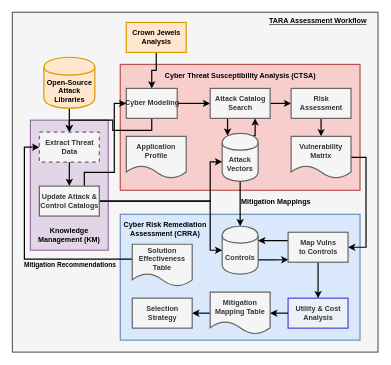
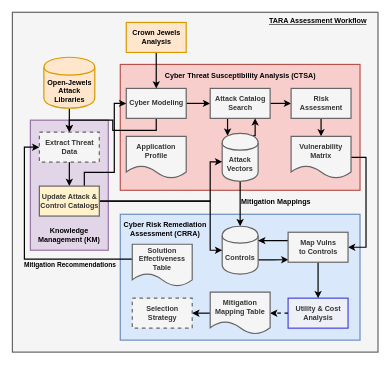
  <mxCell id="0" />
  <mxCell id="1" parent="0" />
  <mxCell id="2" value="&lt;div style=&quot;&quot;&gt;&lt;/div&gt;&lt;b&gt;&lt;div style=&quot;&quot;&gt;&lt;div style=&quot;&quot;&gt;&lt;br&gt;&lt;/div&gt;&lt;/div&gt;&lt;/b&gt;" style="html=1;dashed=0;whitespace=wrap;strokeWidth=2;fillColor=#f5f5f5;strokeColor=#666666;align=left;fontColor=#333333;" vertex="1" parent="1"><mxGeometry x="20" y="20" width="610" height="567" as="geometry" /></mxCell>
  <mxCell id="3" value="&lt;div style=&quot;&quot;&gt;&lt;/div&gt;&lt;b&gt;&lt;div style=&quot;&quot;&gt;&lt;div style=&quot;&quot;&gt;&lt;br&gt;&lt;/div&gt;&lt;/div&gt;&lt;/b&gt;" style="html=1;dashed=0;whitespace=wrap;strokeWidth=2;fillColor=#e1d5e7;strokeColor=#9673a6;align=left;" vertex="1" parent="1"><mxGeometry x="50" y="200" width="130" height="217" as="geometry" /></mxCell>
  <mxCell id="4" value="&lt;div style=&quot;&quot;&gt;&lt;/div&gt;&lt;b&gt;&lt;div style=&quot;&quot;&gt;&lt;div style=&quot;&quot;&gt;&lt;br&gt;&lt;/div&gt;&lt;/div&gt;&lt;/b&gt;" style="html=1;dashed=0;whitespace=wrap;strokeWidth=2;fillColor=#dae8fc;strokeColor=#6c8ebf;align=left;" vertex="1" parent="1"><mxGeometry x="200" y="357" width="400" height="210" as="geometry" /></mxCell>
  <mxCell id="5" value="&lt;b&gt;Cyber Threat Susceptibility Analysis (CTSA)&lt;br&gt;&lt;br&gt;&lt;br&gt;&lt;br&gt;&lt;br&gt;&lt;br&gt;&lt;br&gt;&lt;br&gt;&lt;br&gt;&lt;br&gt;&lt;br&gt;&lt;br&gt;&lt;br&gt;&lt;/b&gt;" style="html=1;dashed=0;whitespace=wrap;strokeWidth=2;fillColor=#f8cecc;strokeColor=#b85450;" vertex="1" parent="1"><mxGeometry x="200" y="107" width="400" height="210" as="geometry" /></mxCell>
  <mxCell id="6" style="edgeStyle=orthogonalEdgeStyle;rounded=0;orthogonalLoop=1;jettySize=auto;html=1;exitX=1;exitY=0.5;exitDx=0;exitDy=0;entryX=0;entryY=0.5;entryDx=0;entryDy=0;strokeWidth=2;" edge="1" parent="1" source="8" target="13"><mxGeometry relative="1" as="geometry" /></mxCell>
  <mxCell id="7" style="edgeStyle=orthogonalEdgeStyle;rounded=0;orthogonalLoop=1;jettySize=auto;html=1;exitX=0.5;exitY=1;exitDx=0;exitDy=0;strokeWidth=2;" edge="1" parent="1" source="8" target="35"><mxGeometry relative="1" as="geometry" /></mxCell>
- <mxCell id="8" value="&lt;b&gt;Cyber Modeling&lt;/b&gt;" style="html=1;dashed=0;whitespace=wrap;fillColor=#f5f5f5;fontColor=#333333;strokeColor=#666666;strokeWidth=2;" vertex="1" parent="1"><mxGeometry x="210" y="147" width="85" height="50" as="geometry" /></mxCell>
+ <mxCell id="8" value="&lt;b&gt;Cyber Modeling&lt;/b&gt;" style="html=1;dashed=0;whitespace=wrap;fillColor=#f5f5f5;fontColor=#333333;strokeColor=#666666;strokeWidth=2;" vertex="1" parent="1"><mxGeometry x="210" y="147" width="100" height="50" as="geometry" /></mxCell>
  <mxCell id="9" style="edgeStyle=orthogonalEdgeStyle;rounded=0;orthogonalLoop=1;jettySize=auto;html=1;exitX=0.5;exitY=1;exitDx=0;exitDy=0;entryX=0.5;entryY=0;entryDx=0;entryDy=0;strokeWidth=2;" edge="1" parent="1" source="10" target="8"><mxGeometry relative="1" as="geometry" /></mxCell>
  <mxCell id="10" value="&lt;b&gt;Crown Jewels&lt;br&gt;Analysis&lt;/b&gt;" style="html=1;dashed=0;whitespace=wrap;fillColor=#ffe6cc;strokeColor=#d79b00;strokeWidth=2;" vertex="1" parent="1"><mxGeometry x="210" y="37" width="100" height="50" as="geometry" /></mxCell>
  <mxCell id="11" style="edgeStyle=orthogonalEdgeStyle;rounded=0;orthogonalLoop=1;jettySize=auto;html=1;exitX=0.25;exitY=1;exitDx=0;exitDy=0;entryX=0.15;entryY=0.05;entryDx=0;entryDy=0;entryPerimeter=0;strokeWidth=2;" edge="1" parent="1" source="13" target="16"><mxGeometry relative="1" as="geometry" /></mxCell>
  <mxCell id="12" style="edgeStyle=orthogonalEdgeStyle;rounded=0;orthogonalLoop=1;jettySize=auto;html=1;exitX=1;exitY=0.5;exitDx=0;exitDy=0;entryX=0;entryY=0.5;entryDx=0;entryDy=0;strokeWidth=2;" edge="1" parent="1" source="13" target="18"><mxGeometry relative="1" as="geometry" /></mxCell>
  <mxCell id="13" value="&lt;b&gt;Attack Catalog&lt;br&gt;Search&lt;br&gt;&lt;/b&gt;" style="html=1;dashed=0;whitespace=wrap;fillColor=#f5f5f5;fontColor=#333333;strokeColor=#666666;strokeWidth=2;" vertex="1" parent="1"><mxGeometry x="350" y="147" width="100" height="50" as="geometry" /></mxCell>
  <mxCell id="14" style="edgeStyle=orthogonalEdgeStyle;rounded=0;orthogonalLoop=1;jettySize=auto;html=1;exitX=0.85;exitY=0.05;exitDx=0;exitDy=0;exitPerimeter=0;entryX=0.75;entryY=1;entryDx=0;entryDy=0;strokeWidth=2;" edge="1" parent="1" source="16" target="13"><mxGeometry relative="1" as="geometry" /></mxCell>
  <mxCell id="15" style="edgeStyle=orthogonalEdgeStyle;rounded=0;orthogonalLoop=1;jettySize=auto;html=1;exitX=0.5;exitY=1;exitDx=0;exitDy=0;entryX=0.5;entryY=0;entryDx=0;entryDy=0;strokeWidth=2;" edge="1" parent="1" source="16" target="23"><mxGeometry relative="1" as="geometry" /></mxCell>
  <mxCell id="16" value="Attack&lt;br&gt;Vectors" style="shape=cylinder;whiteSpace=wrap;html=1;boundedLbl=1;backgroundOutline=1;strokeWidth=2;fontStyle=1;fillColor=#f5f5f5;strokeColor=#666666;fontColor=#333333;" vertex="1" parent="1"><mxGeometry x="370" y="222" width="60" height="80" as="geometry" /></mxCell>
  <mxCell id="17" style="edgeStyle=orthogonalEdgeStyle;rounded=0;orthogonalLoop=1;jettySize=auto;html=1;exitX=0.5;exitY=1;exitDx=0;exitDy=0;entryX=0.5;entryY=0;entryDx=0;entryDy=0;strokeWidth=2;" edge="1" parent="1" source="18" target="20"><mxGeometry relative="1" as="geometry" /></mxCell>
  <mxCell id="18" value="&lt;b&gt;Risk&lt;br&gt;Assessment&lt;br&gt;&lt;/b&gt;" style="html=1;dashed=0;whitespace=wrap;fillColor=#f5f5f5;fontColor=#333333;strokeColor=#666666;strokeWidth=2;" vertex="1" parent="1"><mxGeometry x="485" y="147" width="100" height="50" as="geometry" /></mxCell>
  <mxCell id="19" style="edgeStyle=orthogonalEdgeStyle;rounded=0;orthogonalLoop=1;jettySize=auto;html=1;exitX=1;exitY=0.5;exitDx=0;exitDy=0;entryX=1;entryY=0.5;entryDx=0;entryDy=0;strokeWidth=2;" edge="1" parent="1" source="20" target="27"><mxGeometry relative="1" as="geometry"><Array as="points"><mxPoint x="610" y="262" /><mxPoint x="610" y="412" /></Array></mxGeometry></mxCell>
  <mxCell id="20" value="&lt;b&gt;Vulnerability&lt;br&gt;Matrix&lt;/b&gt;" style="shape=document;whiteSpace=wrap;html=1;boundedLbl=1;dashed=0;flipH=1;strokeWidth=2;fillColor=#f5f5f5;fontColor=#333333;strokeColor=#666666;" vertex="1" parent="1"><mxGeometry x="485" y="227" width="100" height="70" as="geometry" /></mxCell>
  <mxCell id="21" value="&lt;b&gt;Application&lt;br&gt;Profile&lt;/b&gt;" style="shape=document;whiteSpace=wrap;html=1;boundedLbl=1;dashed=0;flipH=1;strokeWidth=2;fillColor=#f5f5f5;fontColor=#333333;strokeColor=#666666;" vertex="1" parent="1"><mxGeometry x="210" y="227" width="100" height="70" as="geometry" /></mxCell>
  <mxCell id="22" style="edgeStyle=orthogonalEdgeStyle;rounded=0;orthogonalLoop=1;jettySize=auto;html=1;exitX=1;exitY=0.7;exitDx=0;exitDy=0;entryX=0.005;entryY=0.917;entryDx=0;entryDy=0;entryPerimeter=0;strokeWidth=2;" edge="1" parent="1" source="23" target="27"><mxGeometry relative="1" as="geometry" /></mxCell>
  <mxCell id="23" value="Controls" style="shape=cylinder;whiteSpace=wrap;html=1;boundedLbl=1;backgroundOutline=1;strokeWidth=2;fontStyle=1;fillColor=#f5f5f5;strokeColor=#666666;fontColor=#333333;" vertex="1" parent="1"><mxGeometry x="370" y="377" width="60" height="80" as="geometry" /></mxCell>
  <mxCell id="24" value="&lt;b&gt;Cyber Risk Remediation Assessment (CRRA)&lt;/b&gt;" style="text;html=1;strokeColor=none;fillColor=none;align=center;verticalAlign=middle;whiteSpace=wrap;rounded=0;" vertex="1" parent="1"><mxGeometry x="200" y="367" width="150" height="30" as="geometry" /></mxCell>
  <mxCell id="25" style="edgeStyle=orthogonalEdgeStyle;rounded=0;orthogonalLoop=1;jettySize=auto;html=1;exitX=0;exitY=0.25;exitDx=0;exitDy=0;entryX=1;entryY=0.3;entryDx=0;entryDy=0;strokeWidth=2;" edge="1" parent="1" source="27" target="23"><mxGeometry relative="1" as="geometry"><Array as="points"><mxPoint x="480" y="401" /></Array></mxGeometry></mxCell>
  <mxCell id="26" style="edgeStyle=orthogonalEdgeStyle;rounded=0;orthogonalLoop=1;jettySize=auto;html=1;exitX=0.5;exitY=1;exitDx=0;exitDy=0;entryX=0.5;entryY=0;entryDx=0;entryDy=0;strokeWidth=2;" edge="1" parent="1" source="27" target="29"><mxGeometry relative="1" as="geometry"><mxPoint x="530" y="477" as="targetPoint" /></mxGeometry></mxCell>
  <mxCell id="27" value="&lt;b&gt;Map Vulns&lt;br&gt;to Controls&lt;br&gt;&lt;/b&gt;" style="html=1;dashed=0;whitespace=wrap;fillColor=#f5f5f5;fontColor=#333333;strokeColor=#666666;strokeWidth=2;" vertex="1" parent="1"><mxGeometry x="480" y="387" width="100" height="50" as="geometry" /></mxCell>
- <mxCell id="28" style="edgeStyle=orthogonalEdgeStyle;rounded=0;orthogonalLoop=1;jettySize=auto;html=1;exitX=0;exitY=0.5;exitDx=0;exitDy=0;entryX=1;entryY=0.5;entryDx=0;entryDy=0;strokeWidth=2;" edge="1" parent="1" source="29" target="44"><mxGeometry relative="1" as="geometry" /></mxCell>
+ <mxCell id="28" style="edgeStyle=orthogonalEdgeStyle;rounded=0;orthogonalLoop=1;jettySize=auto;html=1;exitX=0;exitY=0.5;exitDx=0;exitDy=0;entryX=1;entryY=0.5;entryDx=0;entryDy=0;strokeWidth=2;dashed=1;" edge="1" parent="1" source="29" target="44"><mxGeometry relative="1" as="geometry" /></mxCell>
  <mxCell id="29" value="&lt;b&gt;Utility &amp;amp; Cost&lt;br&gt;Analysis&lt;br&gt;&lt;/b&gt;" style="html=1;dashed=0;whitespace=wrap;fillColor=#f5f5f5;fontColor=#333333;strokeColor=#0000CC;strokeWidth=2;opacity=70;" vertex="1" parent="1"><mxGeometry x="480" y="497" width="100" height="50" as="geometry" /></mxCell>
  <mxCell id="30" style="edgeStyle=orthogonalEdgeStyle;rounded=0;orthogonalLoop=1;jettySize=auto;html=1;exitX=1;exitY=0.357;exitDx=0;exitDy=0;entryX=0;entryY=0.5;entryDx=0;entryDy=0;strokeWidth=2;exitPerimeter=0;" edge="1" parent="1" source="46" target="35"><mxGeometry relative="1" as="geometry"><mxPoint x="220" y="432" as="sourcePoint" /><Array as="points"><mxPoint x="40" y="432" /><mxPoint x="40" y="245" /></Array></mxGeometry></mxCell>
  <mxCell id="31" value="&lt;b&gt;Mitigation Recommendations&lt;/b&gt;" style="edgeLabel;html=1;align=center;verticalAlign=middle;resizable=0;points=[];labelBackgroundColor=none;" vertex="1" connectable="0" parent="30"><mxGeometry x="-0.367" relative="1" as="geometry"><mxPoint x="19" y="10" as="offset" /></mxGeometry></mxCell>
  <mxCell id="32" style="edgeStyle=orthogonalEdgeStyle;rounded=0;orthogonalLoop=1;jettySize=auto;html=1;exitX=0.5;exitY=1;exitDx=0;exitDy=0;entryX=0.5;entryY=0;entryDx=0;entryDy=0;strokeWidth=2;" edge="1" parent="1" source="33" target="35"><mxGeometry relative="1" as="geometry" /></mxCell>
- <mxCell id="33" value="Open-Source&lt;br&gt;Attack&lt;br&gt;Libraries" style="shape=cylinder;whiteSpace=wrap;html=1;boundedLbl=1;backgroundOutline=1;strokeWidth=2;fontStyle=1;fillColor=#ffe6cc;strokeColor=#d79b00;" vertex="1" parent="1"><mxGeometry x="72.5" y="95" width="85" height="85" as="geometry" /></mxCell>
+ <mxCell id="33" value="Open-Jewels&lt;br&gt;Attack&lt;br&gt;Libraries" style="shape=cylinder;whiteSpace=wrap;html=1;boundedLbl=1;backgroundOutline=1;strokeWidth=2;fontStyle=1;fillColor=#ffe6cc;strokeColor=#d79b00;" vertex="1" parent="1"><mxGeometry x="72.5" y="95" width="85" height="85" as="geometry" /></mxCell>
  <mxCell id="34" style="edgeStyle=orthogonalEdgeStyle;rounded=0;orthogonalLoop=1;jettySize=auto;html=1;exitX=0.5;exitY=1;exitDx=0;exitDy=0;entryX=0.5;entryY=0;entryDx=0;entryDy=0;strokeWidth=2;" edge="1" parent="1" source="35" target="39"><mxGeometry relative="1" as="geometry" /></mxCell>
  <mxCell id="35" value="&lt;b&gt;Extract Threat&lt;br&gt;Data&lt;br&gt;&lt;/b&gt;" style="html=1;dashed=1;whitespace=wrap;fillColor=#f5f5f5;fontColor=#333333;strokeColor=#666666;strokeWidth=2;" vertex="1" parent="1"><mxGeometry x="65" y="220" width="100" height="50" as="geometry" /></mxCell>
  <mxCell id="36" style="edgeStyle=orthogonalEdgeStyle;rounded=0;orthogonalLoop=1;jettySize=auto;html=1;exitX=1;exitY=0.5;exitDx=0;exitDy=0;entryX=0;entryY=0.594;entryDx=0;entryDy=0;entryPerimeter=0;strokeWidth=2;" edge="1" parent="1" source="39" target="16"><mxGeometry relative="1" as="geometry"><Array as="points"><mxPoint x="350" y="335" /><mxPoint x="350" y="270" /></Array></mxGeometry></mxCell>
  <mxCell id="37" style="edgeStyle=orthogonalEdgeStyle;rounded=0;orthogonalLoop=1;jettySize=auto;html=1;exitX=1;exitY=0.5;exitDx=0;exitDy=0;entryX=0;entryY=0.5;entryDx=0;entryDy=0;strokeWidth=2;" edge="1" parent="1" source="39" target="23"><mxGeometry relative="1" as="geometry"><Array as="points"><mxPoint x="350" y="335" /><mxPoint x="350" y="417" /></Array></mxGeometry></mxCell>
  <mxCell id="38" style="edgeStyle=orthogonalEdgeStyle;rounded=0;orthogonalLoop=1;jettySize=auto;html=1;exitX=0.75;exitY=0;exitDx=0;exitDy=0;entryX=0;entryY=0.5;entryDx=0;entryDy=0;strokeWidth=2;" edge="1" parent="1" source="39" target="8"><mxGeometry relative="1" as="geometry"><Array as="points"><mxPoint x="140" y="287" /><mxPoint x="190" y="287" /><mxPoint x="190" y="172" /></Array></mxGeometry></mxCell>
- <mxCell id="39" value="&lt;b&gt;Update Attack &amp;amp;&lt;br&gt;Control Catalogs&lt;br&gt;&lt;/b&gt;" style="html=1;dashed=0;whitespace=wrap;fillColor=#f5f5f5;fontColor=#333333;strokeColor=#666666;strokeWidth=2;" vertex="1" parent="1"><mxGeometry x="65" y="310" width="100" height="50" as="geometry" /></mxCell>
+ <mxCell id="39" value="&lt;b&gt;Update Attack &amp;amp;&lt;br&gt;Control Catalogs&lt;br&gt;&lt;/b&gt;" style="html=1;dashed=0;whitespace=wrap;fillColor=#fff2cc;fontColor=#333333;strokeColor=#666666;strokeWidth=2;" vertex="1" parent="1"><mxGeometry x="65" y="310" width="100" height="50" as="geometry" /></mxCell>
  <mxCell id="40" value="&lt;b&gt;Knowledge&lt;br&gt;Management (KM)&lt;br&gt;&lt;/b&gt;" style="text;html=1;strokeColor=none;fillColor=none;align=center;verticalAlign=middle;whiteSpace=wrap;rounded=0;" vertex="1" parent="1"><mxGeometry x="60" y="377" width="110" height="30" as="geometry" /></mxCell>
  <mxCell id="41" value="&lt;b&gt;&lt;u&gt;TARA Assessment Workflow&lt;/u&gt;&lt;/b&gt;" style="text;html=1;strokeColor=none;fillColor=none;align=center;verticalAlign=middle;whiteSpace=wrap;rounded=0;" vertex="1" parent="1"><mxGeometry x="440" y="20" width="180" height="30" as="geometry" /></mxCell>
  <mxCell id="42" value="&lt;b&gt;Mitigation Mappings&lt;/b&gt;" style="text;html=1;strokeColor=none;fillColor=none;align=center;verticalAlign=middle;whiteSpace=wrap;rounded=0;" vertex="1" parent="1"><mxGeometry x="390" y="322" width="140" height="30" as="geometry" /></mxCell>
  <mxCell id="43" style="edgeStyle=orthogonalEdgeStyle;rounded=0;orthogonalLoop=1;jettySize=auto;html=1;exitX=0;exitY=0.5;exitDx=0;exitDy=0;entryX=1;entryY=0.5;entryDx=0;entryDy=0;strokeWidth=2;" edge="1" parent="1" source="44" target="45"><mxGeometry relative="1" as="geometry" /></mxCell>
  <mxCell id="44" value="&lt;b&gt;Mitigation&lt;br&gt;Mapping Table&lt;/b&gt;" style="shape=document;whiteSpace=wrap;html=1;boundedLbl=1;dashed=0;flipH=1;strokeWidth=2;fillColor=#f5f5f5;fontColor=#333333;strokeColor=#666666;" vertex="1" parent="1"><mxGeometry x="350" y="487" width="100" height="70" as="geometry" /></mxCell>
- <mxCell id="45" value="&lt;b&gt;Selection&lt;br&gt;Strategy&lt;br&gt;&lt;/b&gt;" style="html=1;dashed=0;whitespace=wrap;fillColor=#f5f5f5;fontColor=#333333;strokeColor=#666666;strokeWidth=2;" vertex="1" parent="1"><mxGeometry x="220" y="497" width="100" height="50" as="geometry" /></mxCell>
+ <mxCell id="45" value="&lt;b&gt;Selection&lt;br&gt;Strategy&lt;br&gt;&lt;/b&gt;" style="html=1;dashed=1;whitespace=wrap;fillColor=#f5f5f5;fontColor=#333333;strokeColor=#666666;strokeWidth=2;" vertex="1" parent="1"><mxGeometry x="220" y="497" width="100" height="50" as="geometry" /></mxCell>
  <mxCell id="46" value="&lt;b&gt;Solution&lt;br&gt;Effectiveness&lt;br&gt;Table&lt;/b&gt;" style="shape=document;whiteSpace=wrap;html=1;boundedLbl=1;dashed=0;flipH=1;strokeWidth=2;fillColor=#f5f5f5;fontColor=#333333;strokeColor=#666666;" vertex="1" parent="1"><mxGeometry x="220" y="407" width="100" height="70" as="geometry" /></mxCell>
